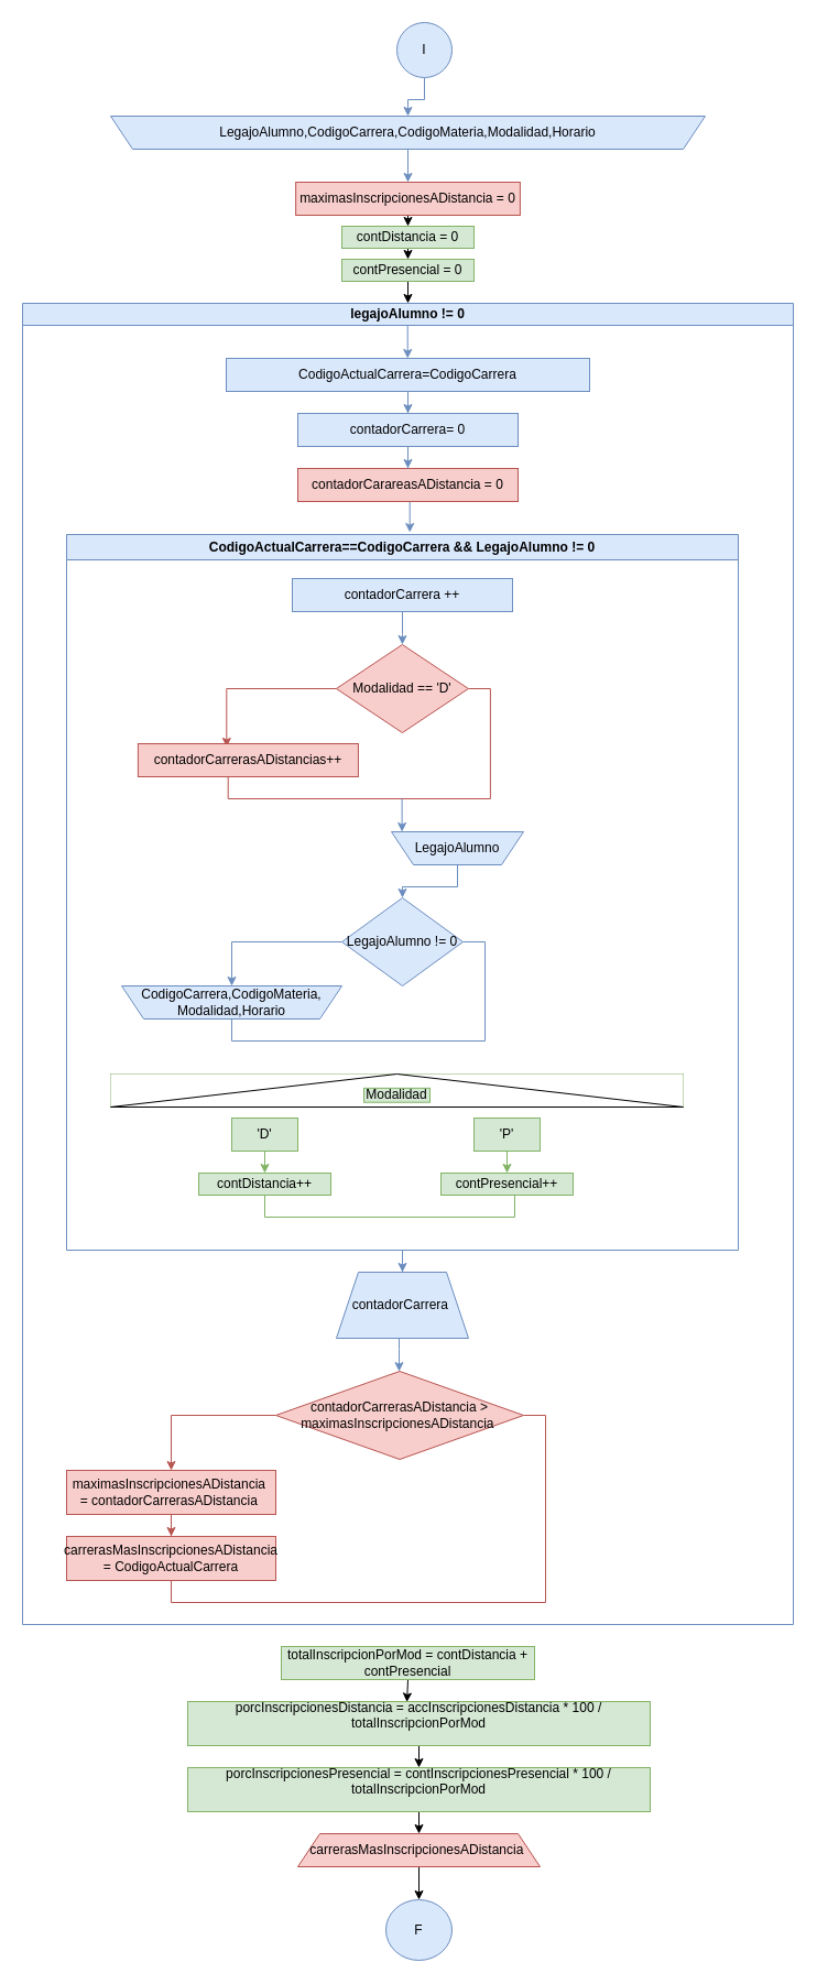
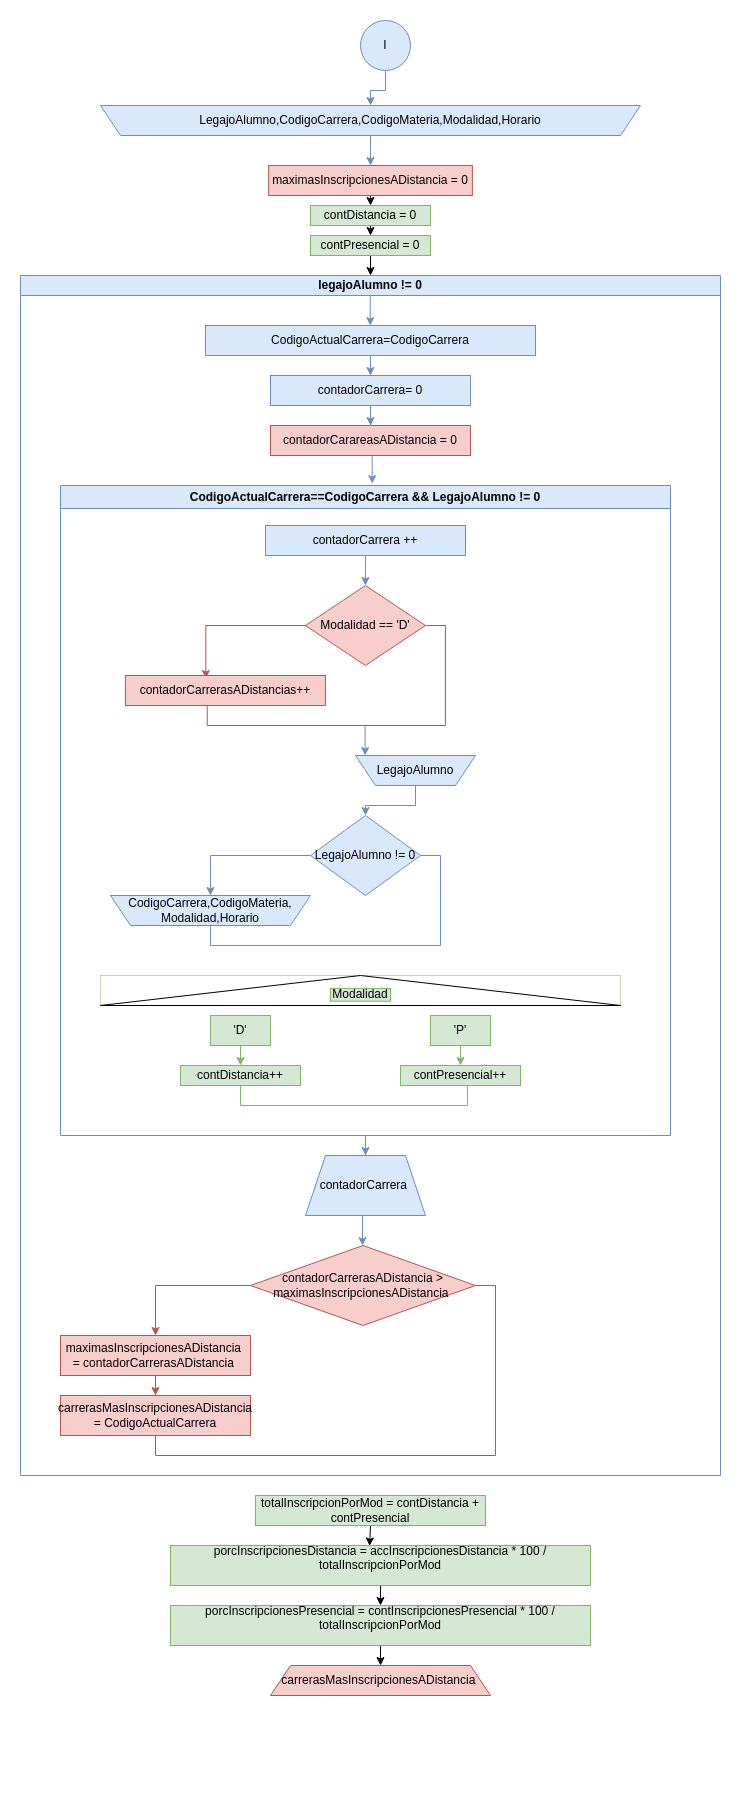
  <mxCell id="0" />
  <mxCell id="1" parent="0" />
  <mxCell id="2" value="" style="edgeStyle=orthogonalEdgeStyle;rounded=0;orthogonalLoop=1;jettySize=auto;html=1;fillColor=#dae8fc;strokeColor=#6c8ebf;" parent="1" source="3" target="5" edge="1"><mxGeometry relative="1" as="geometry" /></mxCell>
  <mxCell id="3" value="I" style="ellipse;whiteSpace=wrap;html=1;fillColor=#dae8fc;strokeColor=#6c8ebf;" parent="1" vertex="1"><mxGeometry x="360" y="20" width="50" height="50" as="geometry" /></mxCell>
  <mxCell id="4" value="" style="edgeStyle=orthogonalEdgeStyle;rounded=0;orthogonalLoop=1;jettySize=auto;html=1;fillColor=#dae8fc;strokeColor=#6c8ebf;" parent="1" source="5" target="50" edge="1"><mxGeometry relative="1" as="geometry" /></mxCell>
  <mxCell id="5" value="LegajoAlumno,CodigoCarrera,CodigoMateria,Modalidad,Horario" style="shape=trapezoid;perimeter=trapezoidPerimeter;whiteSpace=wrap;html=1;fixedSize=1;direction=west;fillColor=#dae8fc;strokeColor=#6c8ebf;" parent="1" vertex="1"><mxGeometry x="100" y="105" width="540" height="30" as="geometry" /></mxCell>
  <mxCell id="6" value="legajoAlumno != 0" style="swimlane;whiteSpace=wrap;html=1;fillColor=#dae8fc;strokeColor=#6c8ebf;startSize=20;" parent="1" vertex="1"><mxGeometry x="20" y="275" width="700" height="1200" as="geometry" /></mxCell>
  <mxCell id="7" value="" style="edgeStyle=orthogonalEdgeStyle;rounded=0;orthogonalLoop=1;jettySize=auto;html=1;fillColor=#dae8fc;strokeColor=#6c8ebf;" parent="6" source="8" target="47" edge="1"><mxGeometry relative="1" as="geometry" /></mxCell>
  <mxCell id="8" value="&lt;div&gt;CodigoActualCarrera==CodigoCarrera &amp;amp;&amp;amp;&amp;nbsp;&lt;span style=&quot;background-color: initial;&quot;&gt;LegajoAlumno != 0&lt;/span&gt;&lt;/div&gt;" style="swimlane;whiteSpace=wrap;html=1;startSize=23;fillColor=#dae8fc;strokeColor=#6c8ebf;" parent="6" vertex="1"><mxGeometry x="40" y="210" width="610" height="650" as="geometry" /></mxCell>
  <mxCell id="9" style="edgeStyle=orthogonalEdgeStyle;rounded=0;orthogonalLoop=1;jettySize=auto;html=1;exitX=1;exitY=0.5;exitDx=0;exitDy=0;entryX=0.5;entryY=0;entryDx=0;entryDy=0;endArrow=none;endFill=0;fillColor=#dae8fc;strokeColor=#6c8ebf;" parent="8" source="11" target="12" edge="1"><mxGeometry relative="1" as="geometry" /></mxCell>
  <mxCell id="10" style="edgeStyle=orthogonalEdgeStyle;rounded=0;orthogonalLoop=1;jettySize=auto;html=1;exitX=0;exitY=0.5;exitDx=0;exitDy=0;entryX=0.5;entryY=1;entryDx=0;entryDy=0;fillColor=#dae8fc;strokeColor=#6c8ebf;" parent="8" source="11" target="12" edge="1"><mxGeometry relative="1" as="geometry" /></mxCell>
  <mxCell id="11" value="LegajoAlumno != 0" style="rhombus;whiteSpace=wrap;html=1;fillColor=#dae8fc;strokeColor=#6c8ebf;" parent="8" vertex="1"><mxGeometry x="250.0" y="330" width="110" height="80" as="geometry" /></mxCell>
  <mxCell id="12" value="&lt;div&gt;CodigoCarrera,CodigoMateria,&lt;/div&gt;&lt;div&gt;Modalidad,Horario&lt;/div&gt;" style="shape=trapezoid;perimeter=trapezoidPerimeter;whiteSpace=wrap;html=1;fixedSize=1;direction=west;fillColor=#dae8fc;strokeColor=#6c8ebf;" parent="8" vertex="1"><mxGeometry x="50.0" y="410" width="200" height="30" as="geometry" /></mxCell>
  <mxCell id="13" value="" style="edgeStyle=orthogonalEdgeStyle;rounded=0;orthogonalLoop=1;jettySize=auto;html=1;fillColor=#dae8fc;strokeColor=#6c8ebf;" parent="8" source="14" target="11" edge="1"><mxGeometry relative="1" as="geometry" /></mxCell>
  <mxCell id="14" value="LegajoAlumno" style="shape=trapezoid;perimeter=trapezoidPerimeter;whiteSpace=wrap;html=1;fixedSize=1;direction=west;fillColor=#dae8fc;strokeColor=#6c8ebf;" parent="8" vertex="1"><mxGeometry x="295" y="270" width="120" height="30" as="geometry" /></mxCell>
  <mxCell id="15" style="edgeStyle=orthogonalEdgeStyle;rounded=0;orthogonalLoop=1;jettySize=auto;html=1;exitX=0.5;exitY=0;exitDx=0;exitDy=0;fillColor=#dae8fc;strokeColor=#6c8ebf;" parent="8" source="14" target="14" edge="1"><mxGeometry relative="1" as="geometry" /></mxCell>
  <mxCell id="16" value="" style="edgeStyle=orthogonalEdgeStyle;rounded=0;orthogonalLoop=1;jettySize=auto;html=1;fillColor=#dae8fc;strokeColor=#6c8ebf;" parent="8" source="17" target="20" edge="1"><mxGeometry relative="1" as="geometry" /></mxCell>
  <mxCell id="17" value="contadorCarrera&amp;nbsp;++" style="whiteSpace=wrap;html=1;fillColor=#dae8fc;strokeColor=#6c8ebf;" parent="8" vertex="1"><mxGeometry x="205" y="40" width="200" height="30" as="geometry" /></mxCell>
  <mxCell id="18" style="edgeStyle=orthogonalEdgeStyle;rounded=0;orthogonalLoop=1;jettySize=auto;html=1;exitX=0;exitY=0.5;exitDx=0;exitDy=0;entryX=0.402;entryY=0.1;entryDx=0;entryDy=0;entryPerimeter=0;fillColor=#f8cecc;strokeColor=#b85450;" parent="8" source="20" target="21" edge="1"><mxGeometry relative="1" as="geometry" /></mxCell>
  <mxCell id="19" style="edgeStyle=orthogonalEdgeStyle;rounded=0;orthogonalLoop=1;jettySize=auto;html=1;exitX=1;exitY=0.5;exitDx=0;exitDy=0;entryX=0.409;entryY=0.972;entryDx=0;entryDy=0;entryPerimeter=0;endArrow=none;endFill=0;fillColor=#f8cecc;strokeColor=#b85450;" parent="8" source="20" target="21" edge="1"><mxGeometry relative="1" as="geometry" /></mxCell>
  <mxCell id="20" value="Modalidad == 'D'" style="rhombus;whiteSpace=wrap;html=1;fillColor=#f8cecc;strokeColor=#b85450;" parent="8" vertex="1"><mxGeometry x="244.92" y="100" width="120" height="80" as="geometry" /></mxCell>
  <mxCell id="21" value="contadorCarrerasADistancias++" style="whiteSpace=wrap;html=1;fillColor=#f8cecc;strokeColor=#b85450;" parent="8" vertex="1"><mxGeometry x="64.92" y="190" width="200" height="30" as="geometry" /></mxCell>
  <mxCell id="22" value="" style="edgeStyle=orthogonalEdgeStyle;rounded=0;orthogonalLoop=1;jettySize=auto;html=1;fillColor=#dae8fc;strokeColor=#6c8ebf;" parent="8" edge="1"><mxGeometry relative="1" as="geometry"><mxPoint x="304.62" y="240" as="sourcePoint" /><mxPoint x="304.62" y="270" as="targetPoint" /></mxGeometry></mxCell>
  <mxCell id="23" value="" style="group;fillColor=#d5e8d4;strokeColor=#82b366;container=0;movable=1;resizable=1;rotatable=1;deletable=1;editable=1;locked=0;connectable=1;" vertex="1" connectable="0" parent="8"><mxGeometry x="40" y="490" width="520" height="30" as="geometry" /></mxCell>
  <mxCell id="24" style="edgeStyle=orthogonalEdgeStyle;rounded=0;orthogonalLoop=1;jettySize=auto;html=1;exitX=0.5;exitY=1;exitDx=0;exitDy=0;entryX=0.5;entryY=0;entryDx=0;entryDy=0;fillColor=#d5e8d4;strokeColor=#82b366;" edge="1" parent="8" source="25" target="29"><mxGeometry relative="1" as="geometry" /></mxCell>
  <mxCell id="25" value="'D'" style="whiteSpace=wrap;html=1;fillColor=#d5e8d4;strokeColor=#82b366;" vertex="1" parent="8"><mxGeometry x="150" y="530" width="60" height="30" as="geometry" /></mxCell>
  <mxCell id="26" style="edgeStyle=orthogonalEdgeStyle;rounded=0;orthogonalLoop=1;jettySize=auto;html=1;exitX=0.5;exitY=1;exitDx=0;exitDy=0;entryX=0.5;entryY=0;entryDx=0;entryDy=0;fillColor=#d5e8d4;strokeColor=#82b366;" edge="1" parent="8" source="27" target="30"><mxGeometry relative="1" as="geometry" /></mxCell>
  <mxCell id="27" value="'P'" style="whiteSpace=wrap;html=1;fillColor=#d5e8d4;strokeColor=#82b366;" vertex="1" parent="8"><mxGeometry x="370" y="530" width="60" height="30" as="geometry" /></mxCell>
  <mxCell id="28" style="edgeStyle=orthogonalEdgeStyle;rounded=0;orthogonalLoop=1;jettySize=auto;html=1;exitX=0.5;exitY=1;exitDx=0;exitDy=0;entryX=0.558;entryY=1.024;entryDx=0;entryDy=0;entryPerimeter=0;endArrow=none;endFill=0;fillColor=#d5e8d4;strokeColor=#82b366;" edge="1" parent="8" source="29" target="30"><mxGeometry relative="1" as="geometry" /></mxCell>
  <mxCell id="29" value="contDistancia++" style="whiteSpace=wrap;html=1;fillColor=#d5e8d4;strokeColor=#82b366;" vertex="1" parent="8"><mxGeometry x="120" y="580" width="120" height="20" as="geometry" /></mxCell>
  <mxCell id="30" value="contPresencial++" style="whiteSpace=wrap;html=1;fillColor=#d5e8d4;strokeColor=#82b366;" vertex="1" parent="8"><mxGeometry x="340" y="580" width="120" height="20" as="geometry" /></mxCell>
  <mxCell id="31" value="" style="group;movable=1;resizable=1;rotatable=1;deletable=1;editable=1;locked=0;connectable=1;fillColor=default;strokeColor=none;container=0;" vertex="1" connectable="0" parent="8"><mxGeometry x="40" y="490" width="520" height="30" as="geometry" /></mxCell>
  <mxCell id="32" value="" style="verticalLabelPosition=bottom;verticalAlign=top;html=1;shape=mxgraph.basic.acute_triangle;dx=0.5;movable=0;resizable=0;rotatable=0;deletable=0;editable=0;locked=1;connectable=0;" vertex="1" parent="8"><mxGeometry x="40" y="490" width="520" height="30" as="geometry" /></mxCell>
  <mxCell id="33" value="Modalidad" style="text;strokeColor=#82b366;align=center;fillColor=#d5e8d4;html=1;verticalAlign=middle;whiteSpace=wrap;rounded=0;movable=1;resizable=1;rotatable=1;deletable=1;editable=1;locked=0;connectable=1;" vertex="1" parent="8"><mxGeometry x="270" y="502.857" width="60" height="12.857" as="geometry" /></mxCell>
  <mxCell id="34" value="" style="edgeStyle=orthogonalEdgeStyle;rounded=0;orthogonalLoop=1;jettySize=auto;html=1;fillColor=#dae8fc;strokeColor=#6c8ebf;" parent="6" source="35" target="39" edge="1"><mxGeometry relative="1" as="geometry" /></mxCell>
  <mxCell id="35" value="CodigoActualCarrera=CodigoCarrera" style="whiteSpace=wrap;html=1;fillColor=#dae8fc;strokeColor=#6c8ebf;" parent="6" vertex="1"><mxGeometry x="185" y="50" width="330" height="30" as="geometry" /></mxCell>
  <mxCell id="36" style="edgeStyle=orthogonalEdgeStyle;rounded=0;orthogonalLoop=1;jettySize=auto;html=1;exitX=0.5;exitY=1;exitDx=0;exitDy=0;entryX=0.511;entryY=-0.003;entryDx=0;entryDy=0;entryPerimeter=0;fillColor=#dae8fc;strokeColor=#6c8ebf;" parent="6" source="37" target="8" edge="1"><mxGeometry relative="1" as="geometry" /></mxCell>
  <mxCell id="37" value="contadorCarareasADistancia = 0" style="whiteSpace=wrap;html=1;fillColor=#f8cecc;strokeColor=#b85450;" parent="6" vertex="1"><mxGeometry x="250" y="150" width="200" height="30" as="geometry" /></mxCell>
  <mxCell id="38" value="" style="edgeStyle=orthogonalEdgeStyle;rounded=0;orthogonalLoop=1;jettySize=auto;html=1;fillColor=#dae8fc;strokeColor=#6c8ebf;" parent="6" source="39" target="37" edge="1"><mxGeometry relative="1" as="geometry" /></mxCell>
  <mxCell id="39" value="contadorCarrera= 0" style="whiteSpace=wrap;html=1;fillColor=#dae8fc;strokeColor=#6c8ebf;" parent="6" vertex="1"><mxGeometry x="250" y="100" width="200" height="30" as="geometry" /></mxCell>
  <mxCell id="40" value="" style="edgeStyle=orthogonalEdgeStyle;rounded=0;orthogonalLoop=1;jettySize=auto;html=1;fillColor=#f8cecc;strokeColor=#b85450;" parent="6" source="42" target="44" edge="1"><mxGeometry relative="1" as="geometry"><Array as="points"><mxPoint x="135" y="1010" /></Array></mxGeometry></mxCell>
  <mxCell id="41" style="edgeStyle=orthogonalEdgeStyle;rounded=0;orthogonalLoop=1;jettySize=auto;html=1;exitX=1;exitY=0.5;exitDx=0;exitDy=0;entryX=0.5;entryY=1;entryDx=0;entryDy=0;endArrow=none;endFill=0;fillColor=#f8cecc;strokeColor=#b85450;" parent="6" source="42" target="45" edge="1"><mxGeometry relative="1" as="geometry" /></mxCell>
  <mxCell id="42" value="contadorCarrerasADistancia &amp;gt; maximasInscripcionesADistancia&amp;nbsp;" style="rhombus;whiteSpace=wrap;html=1;fillColor=#f8cecc;strokeColor=#b85450;" parent="6" vertex="1"><mxGeometry x="230" y="970" width="225" height="80" as="geometry" /></mxCell>
  <mxCell id="43" value="" style="edgeStyle=orthogonalEdgeStyle;rounded=0;orthogonalLoop=1;jettySize=auto;html=1;fillColor=#f8cecc;strokeColor=#b85450;" parent="6" source="44" target="45" edge="1"><mxGeometry relative="1" as="geometry" /></mxCell>
  <mxCell id="44" value="maximasInscripcionesADistancia&amp;nbsp; = contadorCarrerasADistancia&amp;nbsp;" style="whiteSpace=wrap;html=1;fillColor=#f8cecc;strokeColor=#b85450;" parent="6" vertex="1"><mxGeometry x="40" y="1060" width="190" height="40" as="geometry" /></mxCell>
  <mxCell id="45" value="carrerasMasInscripcionesADistancia =&amp;nbsp;CodigoActualCarrera" style="whiteSpace=wrap;html=1;fillColor=#f8cecc;strokeColor=#b85450;" parent="6" vertex="1"><mxGeometry x="40" y="1120" width="190" height="40" as="geometry" /></mxCell>
  <mxCell id="46" value="" style="edgeStyle=orthogonalEdgeStyle;rounded=0;orthogonalLoop=1;jettySize=auto;html=1;fillColor=#dae8fc;strokeColor=#6c8ebf;" parent="6" source="47" target="42" edge="1"><mxGeometry relative="1" as="geometry"><Array as="points"><mxPoint x="342" y="950" /><mxPoint x="342" y="950" /></Array></mxGeometry></mxCell>
  <mxCell id="47" value="contadorCarrera&amp;nbsp;" style="shape=trapezoid;perimeter=trapezoidPerimeter;whiteSpace=wrap;html=1;fixedSize=1;fillColor=#dae8fc;strokeColor=#6c8ebf;" parent="6" vertex="1"><mxGeometry x="285" y="880" width="120" height="60" as="geometry" /></mxCell>
  <mxCell id="48" value="" style="edgeStyle=orthogonalEdgeStyle;rounded=0;orthogonalLoop=1;jettySize=auto;html=1;fillColor=#dae8fc;strokeColor=#6c8ebf;" parent="6" edge="1"><mxGeometry relative="1" as="geometry"><mxPoint x="349.74" y="20" as="sourcePoint" /><mxPoint x="349.74" y="50" as="targetPoint" /></mxGeometry></mxCell>
  <mxCell id="49" style="edgeStyle=orthogonalEdgeStyle;rounded=0;orthogonalLoop=1;jettySize=auto;html=1;exitX=0.5;exitY=1;exitDx=0;exitDy=0;entryX=0.5;entryY=0;entryDx=0;entryDy=0;" edge="1" parent="1" source="50" target="55"><mxGeometry relative="1" as="geometry" /></mxCell>
  <mxCell id="50" value="maximasInscripcionesADistancia = 0" style="whiteSpace=wrap;html=1;fillColor=#f8cecc;strokeColor=#b85450;" parent="1" vertex="1"><mxGeometry x="268.13" y="165" width="203.75" height="30" as="geometry" /></mxCell>
- <mxCell id="51" value="" style="edgeStyle=orthogonalEdgeStyle;rounded=0;orthogonalLoop=1;jettySize=auto;html=1;" edge="1" parent="1" source="52" target="53"><mxGeometry relative="1" as="geometry" /></mxCell>
  <mxCell id="52" value="carrerasMasInscripcionesADistancia&amp;nbsp;" style="shape=trapezoid;perimeter=trapezoidPerimeter;whiteSpace=wrap;html=1;fixedSize=1;fillColor=#f8cecc;strokeColor=#b85450;" parent="1" vertex="1"><mxGeometry x="270" y="1665" width="220" height="30" as="geometry" /></mxCell>
- <mxCell id="53" value="F" style="ellipse;whiteSpace=wrap;html=1;fillColor=#dae8fc;strokeColor=#6c8ebf;" parent="1" vertex="1"><mxGeometry x="350" y="1725" width="60" height="55" as="geometry" /></mxCell>
  <mxCell id="54" style="edgeStyle=orthogonalEdgeStyle;rounded=0;orthogonalLoop=1;jettySize=auto;html=1;exitX=0.5;exitY=1;exitDx=0;exitDy=0;entryX=0.5;entryY=0;entryDx=0;entryDy=0;" edge="1" parent="1" source="55" target="57"><mxGeometry relative="1" as="geometry" /></mxCell>
  <mxCell id="55" value="contDistancia = 0" style="whiteSpace=wrap;html=1;fillColor=#d5e8d4;strokeColor=#82b366;" vertex="1" parent="1"><mxGeometry x="310" y="205" width="120" height="20" as="geometry" /></mxCell>
  <mxCell id="56" style="edgeStyle=orthogonalEdgeStyle;rounded=0;orthogonalLoop=1;jettySize=auto;html=1;exitX=0.5;exitY=1;exitDx=0;exitDy=0;entryX=0.5;entryY=0;entryDx=0;entryDy=0;" edge="1" parent="1" source="57" target="6"><mxGeometry relative="1" as="geometry" /></mxCell>
  <mxCell id="57" value="contPresencial = 0" style="whiteSpace=wrap;html=1;fillColor=#d5e8d4;strokeColor=#82b366;" vertex="1" parent="1"><mxGeometry x="310" y="235" width="120" height="20" as="geometry" /></mxCell>
  <mxCell id="58" style="edgeStyle=orthogonalEdgeStyle;rounded=0;orthogonalLoop=1;jettySize=auto;html=1;exitX=0.5;exitY=1;exitDx=0;exitDy=0;" edge="1" parent="1" source="57" target="57"><mxGeometry relative="1" as="geometry" /></mxCell>
  <mxCell id="59" style="edgeStyle=orthogonalEdgeStyle;rounded=0;orthogonalLoop=1;jettySize=auto;html=1;exitX=0.5;exitY=1;exitDx=0;exitDy=0;entryX=0.474;entryY=0.012;entryDx=0;entryDy=0;entryPerimeter=0;" edge="1" parent="1" source="60" target="62"><mxGeometry relative="1" as="geometry" /></mxCell>
  <mxCell id="60" value="totalInscripcionPorMod = contDistancia + contPresencial" style="whiteSpace=wrap;html=1;fillColor=#d5e8d4;strokeColor=#82b366;" vertex="1" parent="1"><mxGeometry x="255.01" y="1495" width="230" height="30" as="geometry" /></mxCell>
  <mxCell id="61" style="edgeStyle=orthogonalEdgeStyle;rounded=0;orthogonalLoop=1;jettySize=auto;html=1;exitX=0.5;exitY=1;exitDx=0;exitDy=0;entryX=0.5;entryY=0;entryDx=0;entryDy=0;" edge="1" parent="1" source="62" target="64"><mxGeometry relative="1" as="geometry" /></mxCell>
  <mxCell id="62" value="porcInscripcionesDistancia = accInscripcionesDistancia * 100 / totalInscripcionPorMod&lt;br&gt;&amp;nbsp;" style="whiteSpace=wrap;html=1;fillColor=#d5e8d4;strokeColor=#82b366;" vertex="1" parent="1"><mxGeometry x="170" y="1545" width="420" height="40" as="geometry" /></mxCell>
  <mxCell id="63" style="edgeStyle=orthogonalEdgeStyle;rounded=0;orthogonalLoop=1;jettySize=auto;html=1;exitX=0.5;exitY=1;exitDx=0;exitDy=0;entryX=0.5;entryY=0;entryDx=0;entryDy=0;" edge="1" parent="1" source="64" target="52"><mxGeometry relative="1" as="geometry" /></mxCell>
  <mxCell id="64" value="porcInscripcionesPresencial&amp;nbsp;= contInscripcionesPresencial * 100 / totalInscripcionPorMod&lt;br&gt;&amp;nbsp;" style="whiteSpace=wrap;html=1;fillColor=#d5e8d4;strokeColor=#82b366;" vertex="1" parent="1"><mxGeometry x="170" y="1605" width="420" height="40" as="geometry" /></mxCell>
